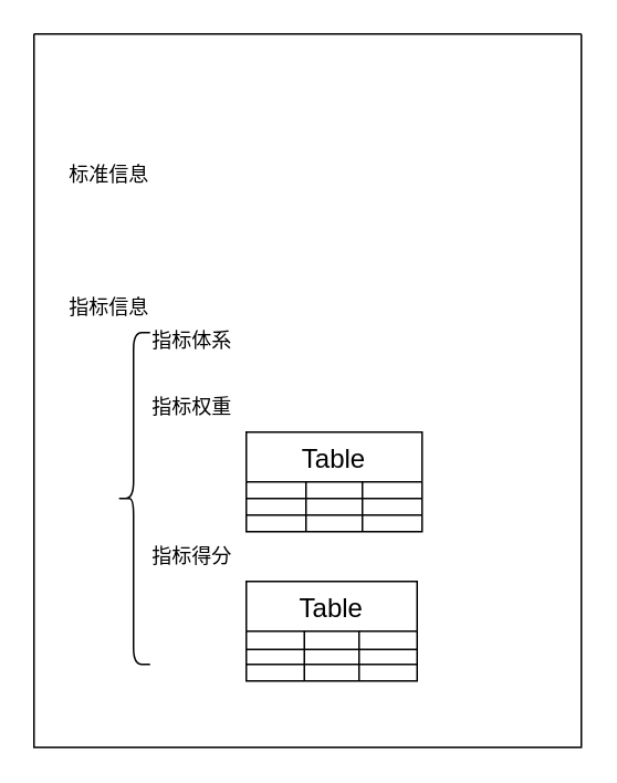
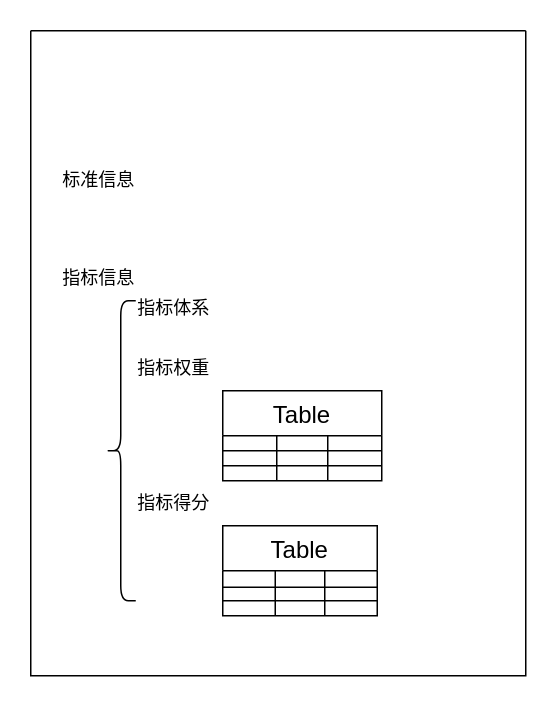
  <mxCell id="0" />
  <mxCell id="1" parent="0" />
  <mxCell id="2" value="" style="swimlane;startSize=0;" vertex="1" parent="1"><mxGeometry x="20" y="20" width="330" height="430" as="geometry" /></mxCell>
  <mxCell id="3" value="指标权重" style="text;html=1;align=center;verticalAlign=middle;resizable=0;points=[];autosize=1;strokeColor=none;fillColor=none;" vertex="1" parent="2"><mxGeometry x="60" y="210" width="70" height="30" as="geometry" /></mxCell>
  <mxCell id="4" value="指标得分" style="text;html=1;align=center;verticalAlign=middle;resizable=0;points=[];autosize=1;strokeColor=none;fillColor=none;" vertex="1" parent="2"><mxGeometry x="60" y="300" width="70" height="30" as="geometry" /></mxCell>
  <mxCell id="5" value="指标体系" style="text;html=1;align=center;verticalAlign=middle;resizable=0;points=[];autosize=1;strokeColor=none;fillColor=none;" vertex="1" parent="2"><mxGeometry x="60" y="170" width="70" height="30" as="geometry" /></mxCell>
- <mxCell id="6" value="标准信息" style="text;html=1;align=center;verticalAlign=middle;resizable=0;points=[];autosize=1;strokeColor=none;fillColor=none;" vertex="1" parent="2"><mxGeometry x="10" y="70" width="70" height="30" as="geometry" /></mxCell>
+ <mxCell id="6" value="标准信息" style="text;html=1;align=center;verticalAlign=middle;resizable=0;points=[];autosize=1;strokeColor=none;fillColor=none;" vertex="1" parent="2"><mxGeometry x="10" y="85" width="70" height="30" as="geometry" /></mxCell>
  <mxCell id="7" value="指标信息" style="text;html=1;align=center;verticalAlign=middle;resizable=0;points=[];autosize=1;strokeColor=none;fillColor=none;" vertex="1" parent="2"><mxGeometry x="10" y="150" width="70" height="30" as="geometry" /></mxCell>
  <mxCell id="8" value="Table" style="shape=table;startSize=30;container=1;collapsible=0;childLayout=tableLayout;strokeColor=default;fontSize=16;" vertex="1" parent="2"><mxGeometry x="128" y="330" width="103" height="60" as="geometry" /></mxCell>
  <mxCell id="9" value="" style="shape=tableRow;horizontal=0;startSize=0;swimlaneHead=0;swimlaneBody=0;strokeColor=inherit;top=0;left=0;bottom=0;right=0;collapsible=0;dropTarget=0;fillColor=none;points=[[0,0.5],[1,0.5]];portConstraint=eastwest;fontSize=16;" vertex="1" parent="8"><mxGeometry y="30" width="103" height="11" as="geometry" /></mxCell>
  <mxCell id="10" value="" style="shape=partialRectangle;html=1;whiteSpace=wrap;connectable=0;strokeColor=inherit;overflow=hidden;fillColor=none;top=0;left=0;bottom=0;right=0;pointerEvents=1;fontSize=16;" vertex="1" parent="9"><mxGeometry width="35" height="11" as="geometry"><mxRectangle width="35" height="11" as="alternateBounds" /></mxGeometry></mxCell>
  <mxCell id="11" value="" style="shape=partialRectangle;html=1;whiteSpace=wrap;connectable=0;strokeColor=inherit;overflow=hidden;fillColor=none;top=0;left=0;bottom=0;right=0;pointerEvents=1;fontSize=16;" vertex="1" parent="9"><mxGeometry x="35" width="33" height="11" as="geometry"><mxRectangle width="33" height="11" as="alternateBounds" /></mxGeometry></mxCell>
  <mxCell id="12" value="" style="shape=partialRectangle;html=1;whiteSpace=wrap;connectable=0;strokeColor=inherit;overflow=hidden;fillColor=none;top=0;left=0;bottom=0;right=0;pointerEvents=1;fontSize=16;" vertex="1" parent="9"><mxGeometry x="68" width="35" height="11" as="geometry"><mxRectangle width="35" height="11" as="alternateBounds" /></mxGeometry></mxCell>
  <mxCell id="13" value="" style="shape=tableRow;horizontal=0;startSize=0;swimlaneHead=0;swimlaneBody=0;strokeColor=inherit;top=0;left=0;bottom=0;right=0;collapsible=0;dropTarget=0;fillColor=none;points=[[0,0.5],[1,0.5]];portConstraint=eastwest;fontSize=16;" vertex="1" parent="8"><mxGeometry y="41" width="103" height="9" as="geometry" /></mxCell>
  <mxCell id="14" value="" style="shape=partialRectangle;html=1;whiteSpace=wrap;connectable=0;strokeColor=inherit;overflow=hidden;fillColor=none;top=0;left=0;bottom=0;right=0;pointerEvents=1;fontSize=16;" vertex="1" parent="13"><mxGeometry width="35" height="9" as="geometry"><mxRectangle width="35" height="9" as="alternateBounds" /></mxGeometry></mxCell>
  <mxCell id="15" value="" style="shape=partialRectangle;html=1;whiteSpace=wrap;connectable=0;strokeColor=inherit;overflow=hidden;fillColor=none;top=0;left=0;bottom=0;right=0;pointerEvents=1;fontSize=16;" vertex="1" parent="13"><mxGeometry x="35" width="33" height="9" as="geometry"><mxRectangle width="33" height="9" as="alternateBounds" /></mxGeometry></mxCell>
  <mxCell id="16" value="" style="shape=partialRectangle;html=1;whiteSpace=wrap;connectable=0;strokeColor=inherit;overflow=hidden;fillColor=none;top=0;left=0;bottom=0;right=0;pointerEvents=1;fontSize=16;" vertex="1" parent="13"><mxGeometry x="68" width="35" height="9" as="geometry"><mxRectangle width="35" height="9" as="alternateBounds" /></mxGeometry></mxCell>
  <mxCell id="17" value="" style="shape=tableRow;horizontal=0;startSize=0;swimlaneHead=0;swimlaneBody=0;strokeColor=inherit;top=0;left=0;bottom=0;right=0;collapsible=0;dropTarget=0;fillColor=none;points=[[0,0.5],[1,0.5]];portConstraint=eastwest;fontSize=16;" vertex="1" parent="8"><mxGeometry y="50" width="103" height="10" as="geometry" /></mxCell>
  <mxCell id="18" value="" style="shape=partialRectangle;html=1;whiteSpace=wrap;connectable=0;strokeColor=inherit;overflow=hidden;fillColor=none;top=0;left=0;bottom=0;right=0;pointerEvents=1;fontSize=16;" vertex="1" parent="17"><mxGeometry width="35" height="10" as="geometry"><mxRectangle width="35" height="10" as="alternateBounds" /></mxGeometry></mxCell>
  <mxCell id="19" value="" style="shape=partialRectangle;html=1;whiteSpace=wrap;connectable=0;strokeColor=inherit;overflow=hidden;fillColor=none;top=0;left=0;bottom=0;right=0;pointerEvents=1;fontSize=16;" vertex="1" parent="17"><mxGeometry x="35" width="33" height="10" as="geometry"><mxRectangle width="33" height="10" as="alternateBounds" /></mxGeometry></mxCell>
  <mxCell id="20" value="" style="shape=partialRectangle;html=1;whiteSpace=wrap;connectable=0;strokeColor=inherit;overflow=hidden;fillColor=none;top=0;left=0;bottom=0;right=0;pointerEvents=1;fontSize=16;" vertex="1" parent="17"><mxGeometry x="68" width="35" height="10" as="geometry"><mxRectangle width="35" height="10" as="alternateBounds" /></mxGeometry></mxCell>
  <mxCell id="21" value="Table" style="shape=table;startSize=30;container=1;collapsible=0;childLayout=tableLayout;strokeColor=default;fontSize=16;" vertex="1" parent="2"><mxGeometry x="128" y="240" width="106" height="60" as="geometry" /></mxCell>
  <mxCell id="22" value="" style="shape=tableRow;horizontal=0;startSize=0;swimlaneHead=0;swimlaneBody=0;strokeColor=inherit;top=0;left=0;bottom=0;right=0;collapsible=0;dropTarget=0;fillColor=none;points=[[0,0.5],[1,0.5]];portConstraint=eastwest;fontSize=16;" vertex="1" parent="21"><mxGeometry y="30" width="106" height="10" as="geometry" /></mxCell>
  <mxCell id="23" value="" style="shape=partialRectangle;html=1;whiteSpace=wrap;connectable=0;strokeColor=inherit;overflow=hidden;fillColor=none;top=0;left=0;bottom=0;right=0;pointerEvents=1;fontSize=16;" vertex="1" parent="22"><mxGeometry width="36" height="10" as="geometry"><mxRectangle width="36" height="10" as="alternateBounds" /></mxGeometry></mxCell>
  <mxCell id="24" value="" style="shape=partialRectangle;html=1;whiteSpace=wrap;connectable=0;strokeColor=inherit;overflow=hidden;fillColor=none;top=0;left=0;bottom=0;right=0;pointerEvents=1;fontSize=16;" vertex="1" parent="22"><mxGeometry x="36" width="34" height="10" as="geometry"><mxRectangle width="34" height="10" as="alternateBounds" /></mxGeometry></mxCell>
  <mxCell id="25" value="" style="shape=partialRectangle;html=1;whiteSpace=wrap;connectable=0;strokeColor=inherit;overflow=hidden;fillColor=none;top=0;left=0;bottom=0;right=0;pointerEvents=1;fontSize=16;" vertex="1" parent="22"><mxGeometry x="70" width="36" height="10" as="geometry"><mxRectangle width="36" height="10" as="alternateBounds" /></mxGeometry></mxCell>
  <mxCell id="26" value="" style="shape=tableRow;horizontal=0;startSize=0;swimlaneHead=0;swimlaneBody=0;strokeColor=inherit;top=0;left=0;bottom=0;right=0;collapsible=0;dropTarget=0;fillColor=none;points=[[0,0.5],[1,0.5]];portConstraint=eastwest;fontSize=16;" vertex="1" parent="21"><mxGeometry y="40" width="106" height="10" as="geometry" /></mxCell>
  <mxCell id="27" value="" style="shape=partialRectangle;html=1;whiteSpace=wrap;connectable=0;strokeColor=inherit;overflow=hidden;fillColor=none;top=0;left=0;bottom=0;right=0;pointerEvents=1;fontSize=16;" vertex="1" parent="26"><mxGeometry width="36" height="10" as="geometry"><mxRectangle width="36" height="10" as="alternateBounds" /></mxGeometry></mxCell>
  <mxCell id="28" value="" style="shape=partialRectangle;html=1;whiteSpace=wrap;connectable=0;strokeColor=inherit;overflow=hidden;fillColor=none;top=0;left=0;bottom=0;right=0;pointerEvents=1;fontSize=16;" vertex="1" parent="26"><mxGeometry x="36" width="34" height="10" as="geometry"><mxRectangle width="34" height="10" as="alternateBounds" /></mxGeometry></mxCell>
  <mxCell id="29" value="" style="shape=partialRectangle;html=1;whiteSpace=wrap;connectable=0;strokeColor=inherit;overflow=hidden;fillColor=none;top=0;left=0;bottom=0;right=0;pointerEvents=1;fontSize=16;" vertex="1" parent="26"><mxGeometry x="70" width="36" height="10" as="geometry"><mxRectangle width="36" height="10" as="alternateBounds" /></mxGeometry></mxCell>
  <mxCell id="30" value="" style="shape=tableRow;horizontal=0;startSize=0;swimlaneHead=0;swimlaneBody=0;strokeColor=inherit;top=0;left=0;bottom=0;right=0;collapsible=0;dropTarget=0;fillColor=none;points=[[0,0.5],[1,0.5]];portConstraint=eastwest;fontSize=16;" vertex="1" parent="21"><mxGeometry y="50" width="106" height="10" as="geometry" /></mxCell>
  <mxCell id="31" value="" style="shape=partialRectangle;html=1;whiteSpace=wrap;connectable=0;strokeColor=inherit;overflow=hidden;fillColor=none;top=0;left=0;bottom=0;right=0;pointerEvents=1;fontSize=16;" vertex="1" parent="30"><mxGeometry width="36" height="10" as="geometry"><mxRectangle width="36" height="10" as="alternateBounds" /></mxGeometry></mxCell>
  <mxCell id="32" value="" style="shape=partialRectangle;html=1;whiteSpace=wrap;connectable=0;strokeColor=inherit;overflow=hidden;fillColor=none;top=0;left=0;bottom=0;right=0;pointerEvents=1;fontSize=16;" vertex="1" parent="30"><mxGeometry x="36" width="34" height="10" as="geometry"><mxRectangle width="34" height="10" as="alternateBounds" /></mxGeometry></mxCell>
  <mxCell id="33" value="" style="shape=partialRectangle;html=1;whiteSpace=wrap;connectable=0;strokeColor=inherit;overflow=hidden;fillColor=none;top=0;left=0;bottom=0;right=0;pointerEvents=1;fontSize=16;" vertex="1" parent="30"><mxGeometry x="70" width="36" height="10" as="geometry"><mxRectangle width="36" height="10" as="alternateBounds" /></mxGeometry></mxCell>
  <mxCell id="34" value="" style="shape=curlyBracket;whiteSpace=wrap;html=1;rounded=1;labelPosition=left;verticalLabelPosition=middle;align=right;verticalAlign=middle;" vertex="1" parent="2"><mxGeometry x="50" y="180" width="20" height="200" as="geometry" /></mxCell>
